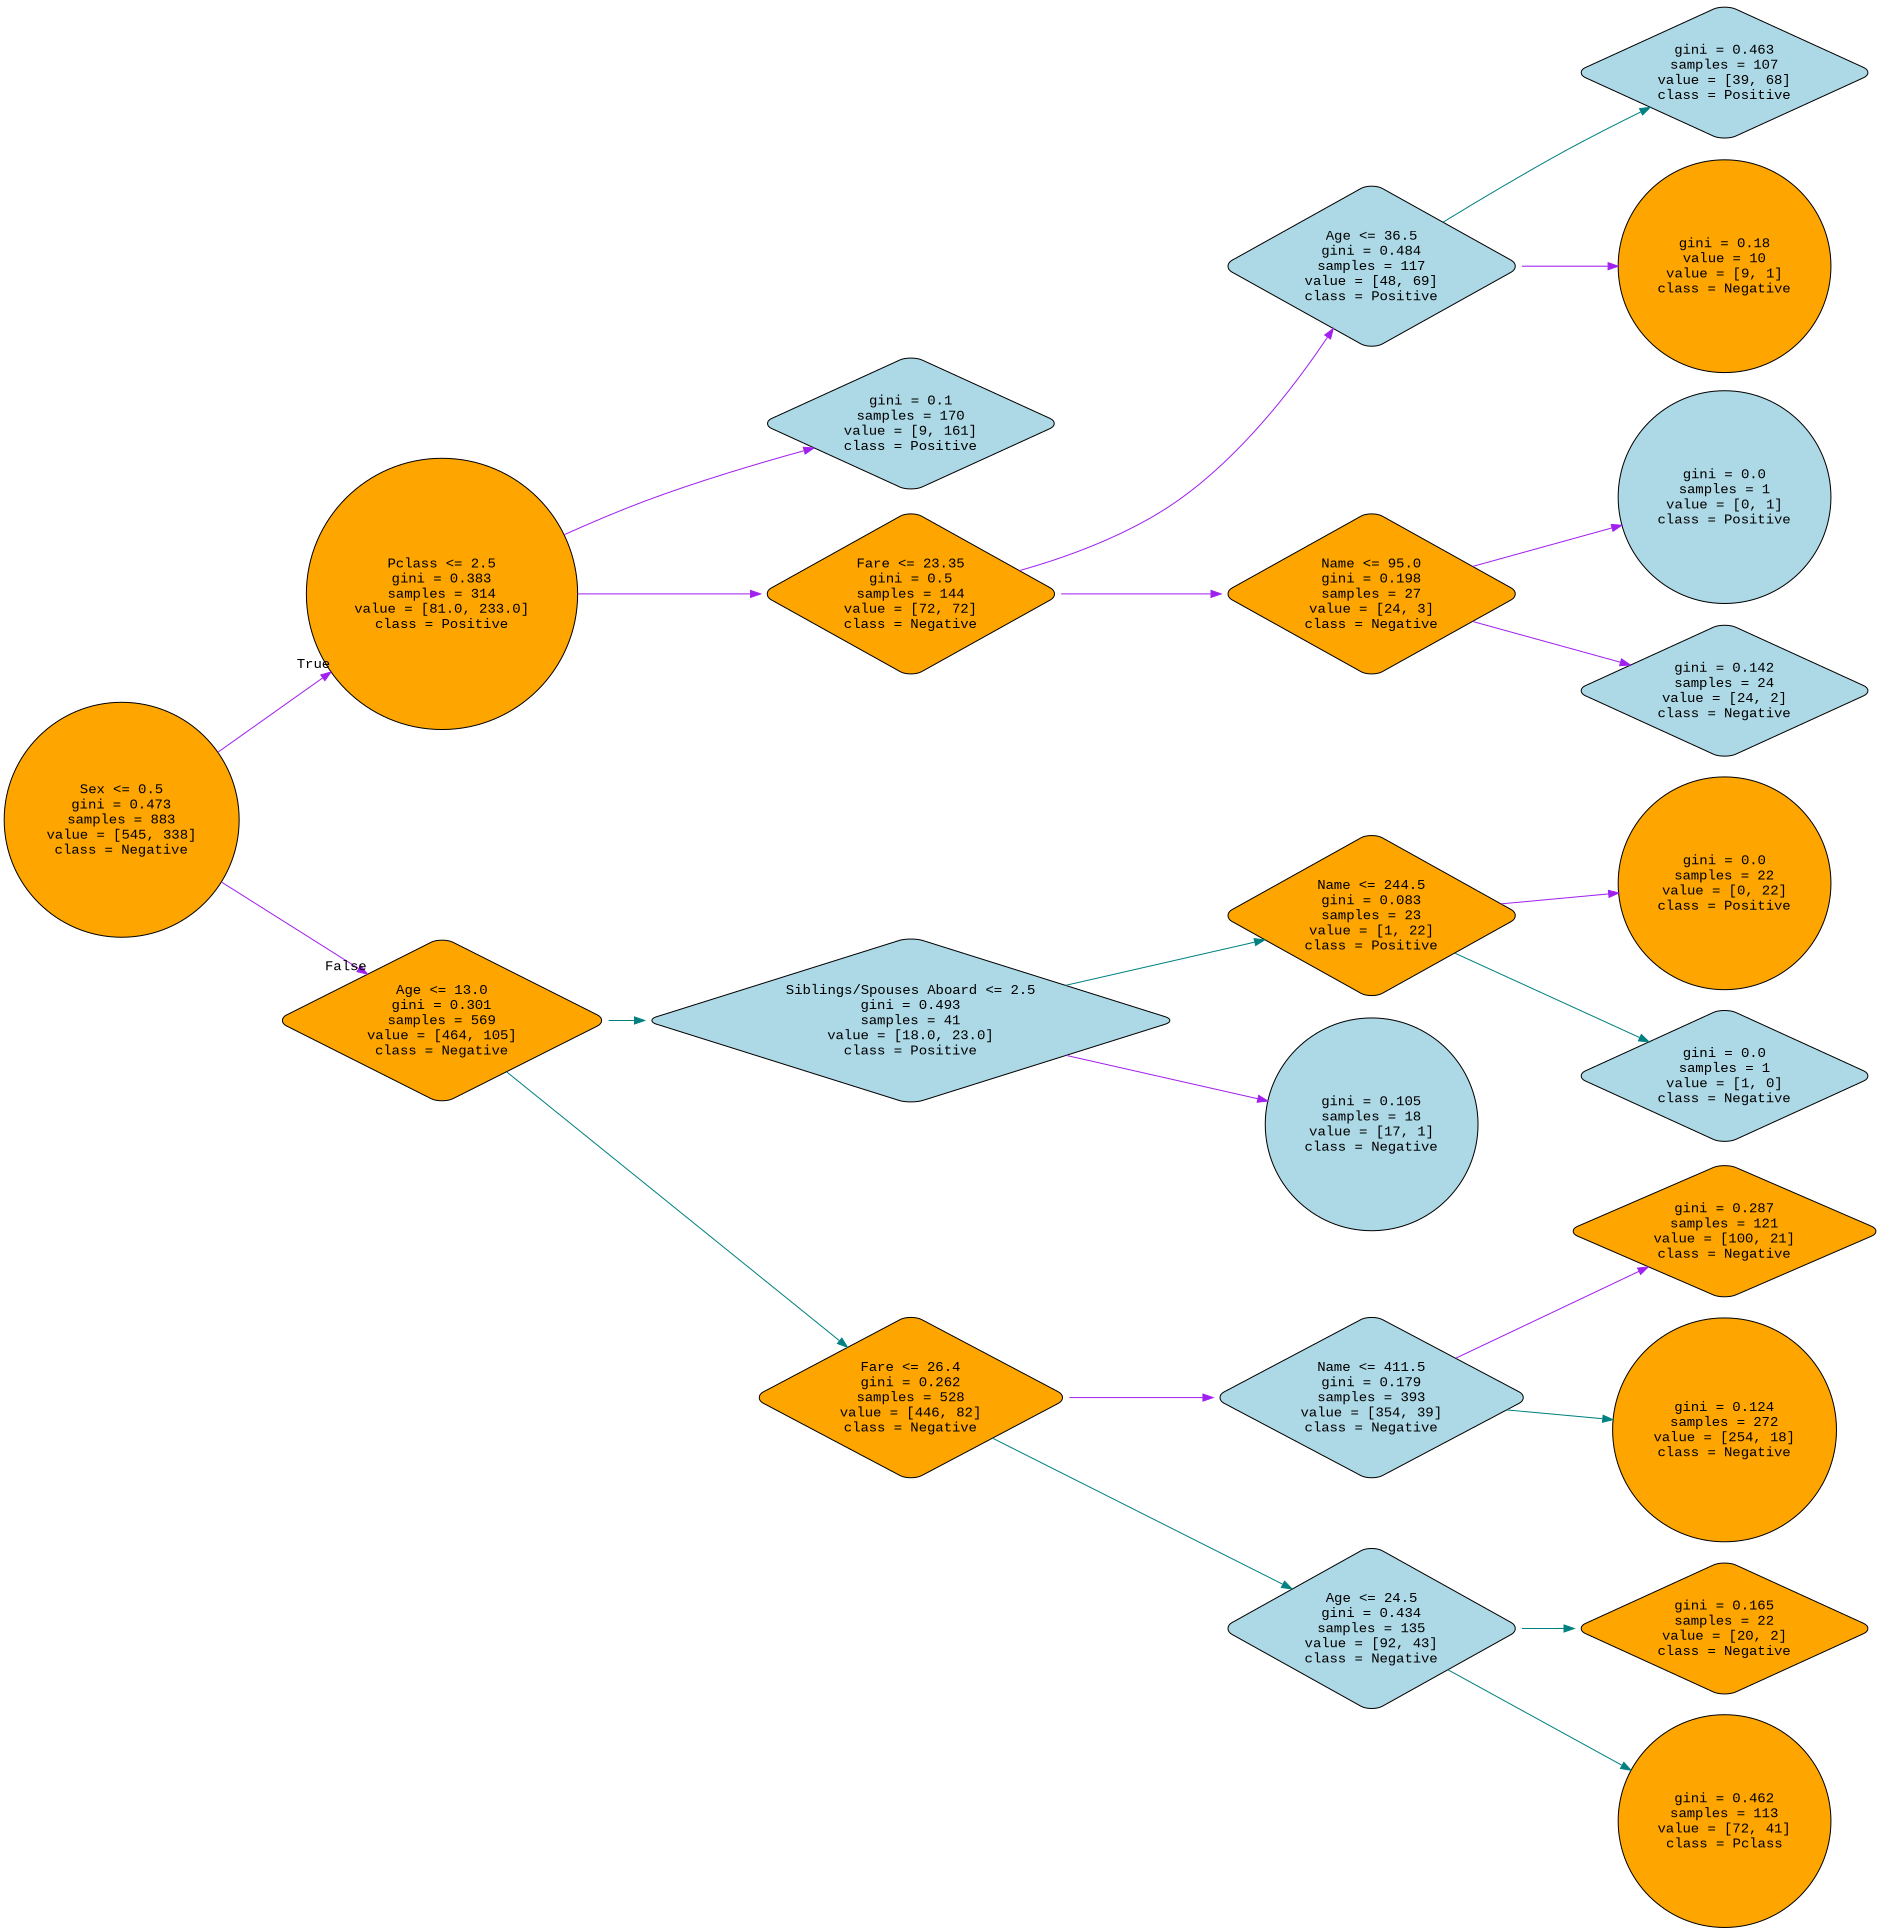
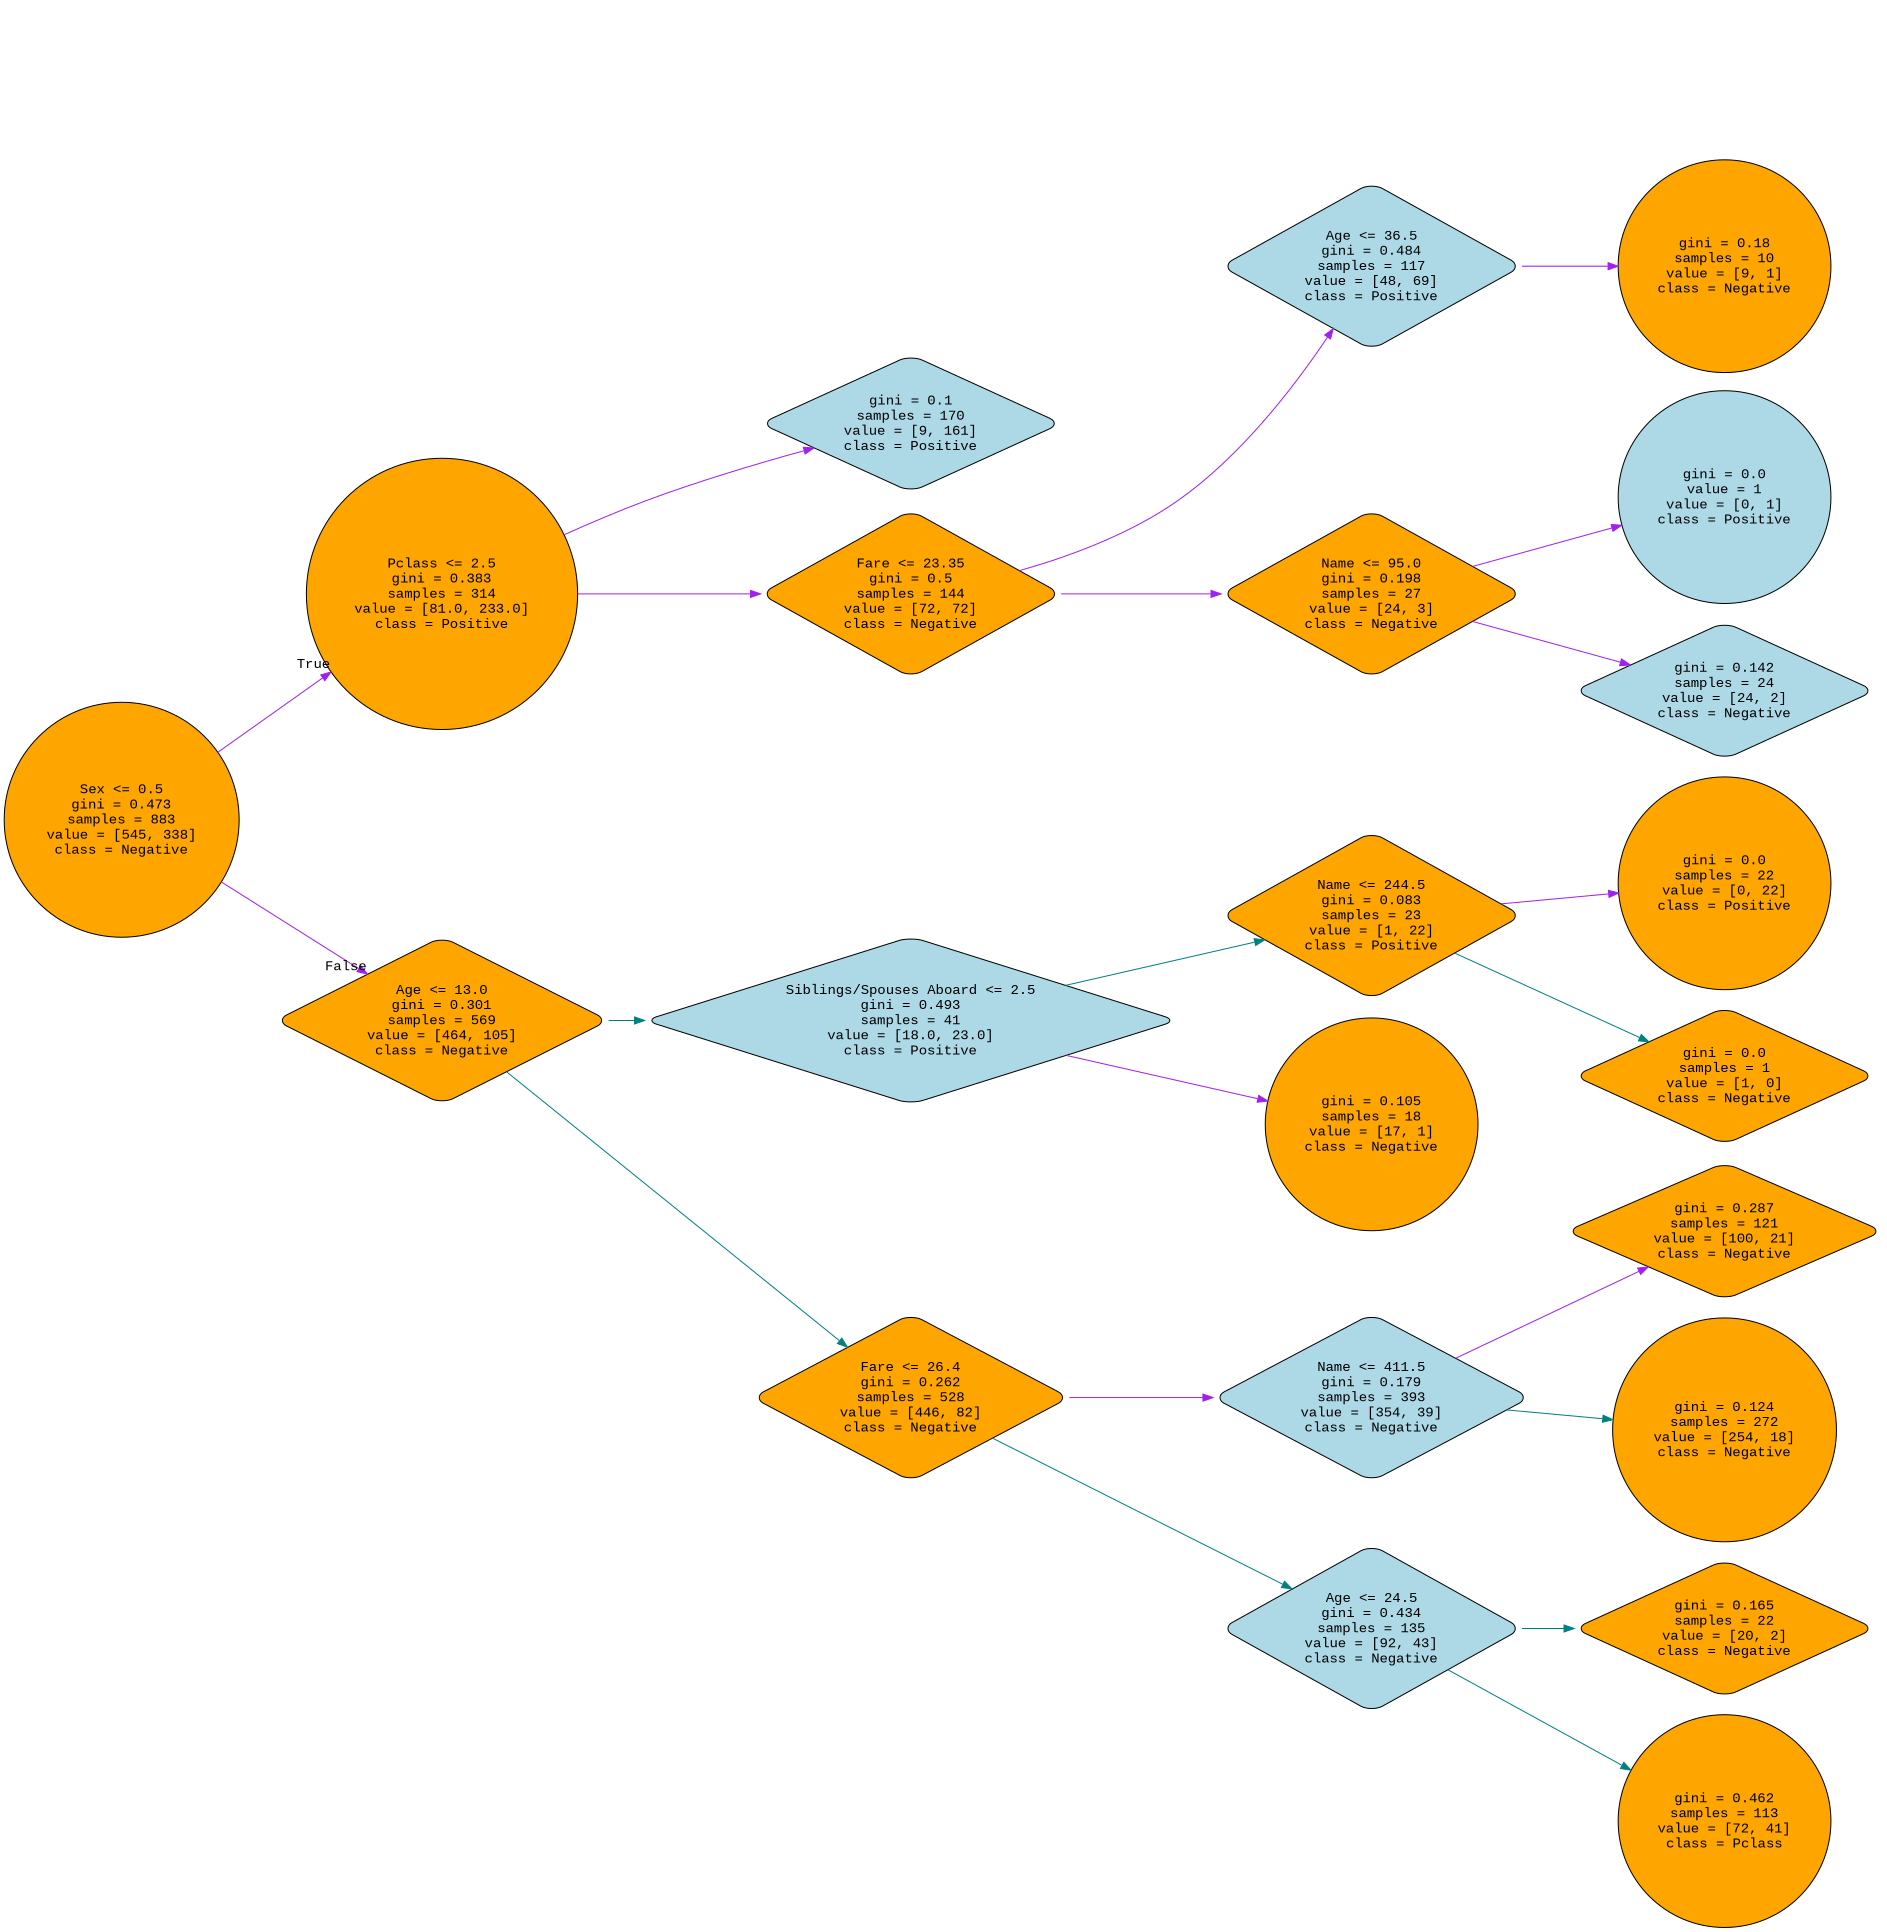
  digraph {
    fontname="Liberation Mono"
    rankdir=LR
    node [color=black fillcolor=orange fontname="Liberation Mono" shape=diamond style="filled, rounded"]
    edge [color=purple fontname="Liberation Mono"]
    n1 [label="Sex <= 0.5\ngini = 0.473\nsamples = 883\nvalue = [545, 338]\nclass = Negative" shape=circle]
    n2 [label="Pclass <= 2.5\ngini = 0.383\nsamples = 314\nvalue = [81.0, 233.0]\nclass = Positive" shape=circle]
    n3 [label="Age <= 13.0\ngini = 0.301\nsamples = 569\nvalue = [464, 105]\nclass = Negative"]
    n4 [fillcolor=lightblue label="gini = 0.1\nsamples = 170\nvalue = [9, 161]\nclass = Positive"]
    n5 [label="Fare <= 23.35\ngini = 0.5\nsamples = 144\nvalue = [72, 72]\nclass = Negative"]
    n6 [fillcolor=lightblue label="Siblings/Spouses Aboard <= 2.5\ngini = 0.493\nsamples = 41\nvalue = [18.0, 23.0]\nclass = Positive"]
    n7 [label="Fare <= 26.4\ngini = 0.262\nsamples = 528\nvalue = [446, 82]\nclass = Negative"]
    n8 [fillcolor=lightblue label="Age <= 36.5\ngini = 0.484\nsamples = 117\nvalue = [48, 69]\nclass = Positive"]
    n9 [label="Name <= 95.0\ngini = 0.198\nsamples = 27\nvalue = [24, 3]\nclass = Negative"]
-   n10 [fillcolor=lightblue label="gini = 0.463\nsamples = 107\nvalue = [39, 68]\nclass = Positive"]
-   n11 [label="gini = 0.18\nvalue = 10\nvalue = [9, 1]\nclass = Negative" shape=circle]
-   n12 [fillcolor=lightblue label="gini = 0.0\nsamples = 1\nvalue = [0, 1]\nclass = Positive" shape=circle]
+   n11 [label="gini = 0.18\nsamples = 10\nvalue = [9, 1]\nclass = Negative" shape=circle]
+   n12 [fillcolor=lightblue label="gini = 0.0\nvalue = 1\nvalue = [0, 1]\nclass = Positive" shape=circle]
    n13 [fillcolor=lightblue label="gini = 0.142\nsamples = 24\nvalue = [24, 2]\nclass = Negative"]
    n14 [label="Name <= 244.5\ngini = 0.083\nsamples = 23\nvalue = [1, 22]\nclass = Positive"]
-   n15 [fillcolor=lightblue label="gini = 0.105\nsamples = 18\nvalue = [17, 1]\nclass = Negative" shape=circle]
+   n15 [label="gini = 0.105\nsamples = 18\nvalue = [17, 1]\nclass = Negative" shape=circle]
    n16 [fillcolor=lightblue label="Name <= 411.5\ngini = 0.179\nsamples = 393\nvalue = [354, 39]\nclass = Negative"]
    n17 [fillcolor=lightblue label="Age <= 24.5\ngini = 0.434\nsamples = 135\nvalue = [92, 43]\nclass = Negative"]
    n18 [label="gini = 0.0\nsamples = 22\nvalue = [0, 22]\nclass = Positive" shape=circle]
-   n19 [fillcolor=lightblue label="gini = 0.0\nsamples = 1\nvalue = [1, 0]\nclass = Negative"]
+   n19 [label="gini = 0.0\nsamples = 1\nvalue = [1, 0]\nclass = Negative"]
    n20 [label="gini = 0.287\nsamples = 121\nvalue = [100, 21]\nclass = Negative"]
    n21 [label="gini = 0.124\nsamples = 272\nvalue = [254, 18]\nclass = Negative" shape=circle]
    n22 [label="gini = 0.165\nsamples = 22\nvalue = [20, 2]\nclass = Negative"]
    n23 [label="gini = 0.462\nsamples = 113\nvalue = [72, 41]\nclass = Pclass" shape=circle]
    n1 -> n2 [headlabel=True labelangle=45 labeldistance=2.5]
    n1 -> n3 [headlabel=False labelangle=-45 labeldistance=2.5]
    n2 -> n4
    n2 -> n5
    n3 -> n6 [color=teal]
    n3 -> n7 [color=teal]
    n5 -> n8
    n5 -> n9
    n6 -> n14 [color=teal]
    n6 -> n15
    n7 -> n16
    n7 -> n17 [color=teal]
-   n8 -> n10 [color=teal]
    n8 -> n11
    n9 -> n12
    n9 -> n13
    n14 -> n18
    n14 -> n19 [color=teal]
    n16 -> n20
    n16 -> n21 [color=teal]
    n17 -> n22 [color=teal]
    n17 -> n23 [color=teal]
  }
